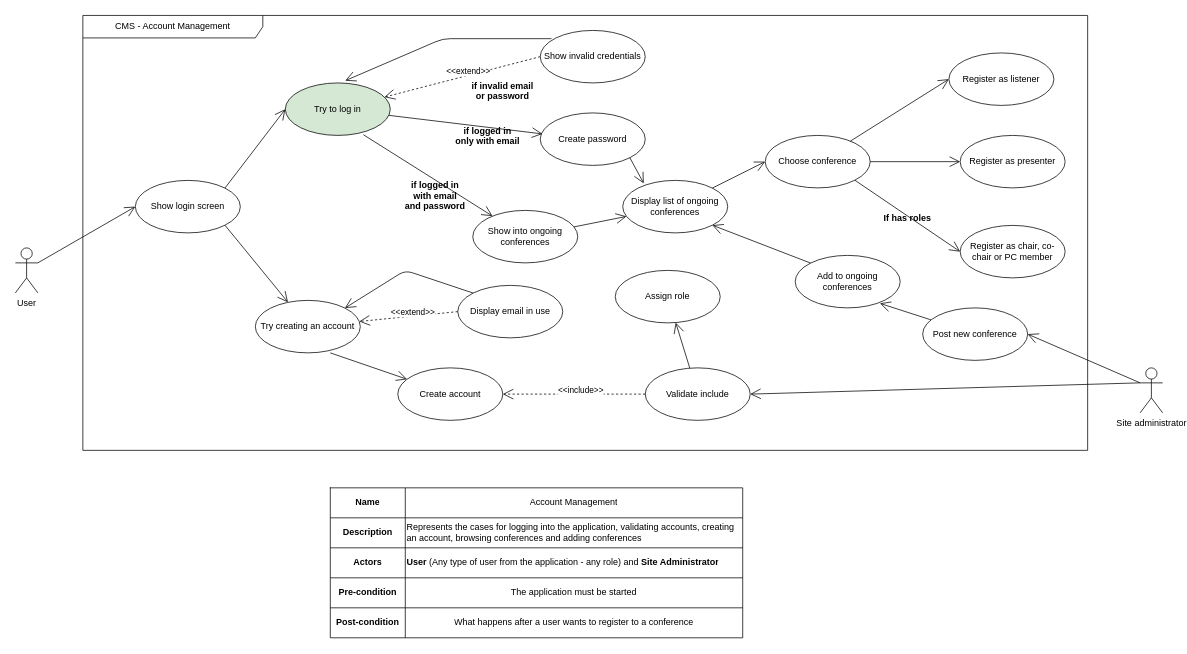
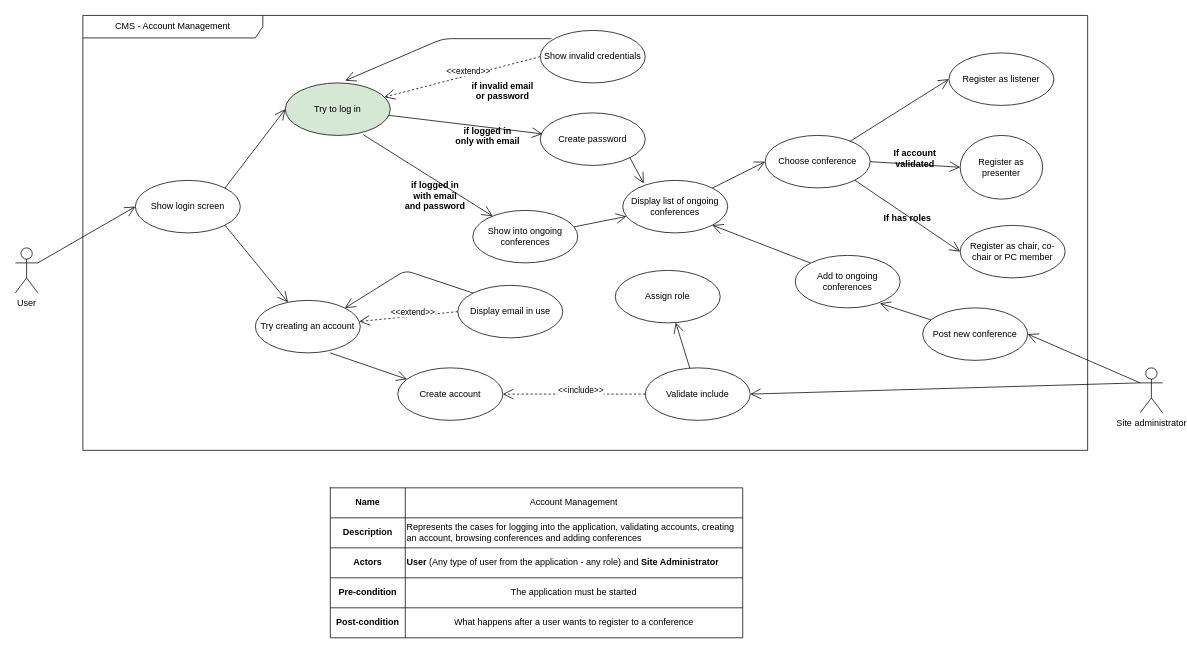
  <mxCell id="0" />
  <mxCell id="1" parent="0" />
  <mxCell id="2" value="CMS - Account Management" style="shape=umlFrame;whiteSpace=wrap;html=1;width=240;height=30;" parent="1" vertex="1"><mxGeometry x="110" y="20" width="1340" height="580" as="geometry" /></mxCell>
  <mxCell id="3" value="User" style="shape=umlActor;verticalLabelPosition=bottom;verticalAlign=top;html=1;" parent="1" vertex="1"><mxGeometry x="20" y="330" width="30" height="60" as="geometry" /></mxCell>
  <mxCell id="4" value="Show login screen" style="ellipse;whiteSpace=wrap;html=1;" parent="1" vertex="1"><mxGeometry x="180" y="240" width="140" height="70" as="geometry" /></mxCell>
  <mxCell id="5" value="Try to log in" style="ellipse;whiteSpace=wrap;html=1;fillColor=#d5e8d4;" parent="1" vertex="1"><mxGeometry x="380" y="110" width="140" height="70" as="geometry" /></mxCell>
  <mxCell id="6" value="Try creating an account" style="ellipse;whiteSpace=wrap;html=1;" parent="1" vertex="1"><mxGeometry x="340" y="400" width="140" height="70" as="geometry" /></mxCell>
  <mxCell id="7" value="Create password" style="ellipse;whiteSpace=wrap;html=1;" parent="1" vertex="1"><mxGeometry x="720" y="150" width="140" height="70" as="geometry" /></mxCell>
  <mxCell id="8" value="Show invalid credentials" style="ellipse;whiteSpace=wrap;html=1;" parent="1" vertex="1"><mxGeometry x="720" y="40" width="140" height="70" as="geometry" /></mxCell>
  <mxCell id="9" value="Choose conference" style="ellipse;whiteSpace=wrap;html=1;" parent="1" vertex="1"><mxGeometry x="1020" y="180" width="140" height="70" as="geometry" /></mxCell>
  <mxCell id="10" value="&amp;lt;&amp;lt;extend&amp;gt;&amp;gt;" style="endArrow=open;endSize=12;dashed=1;html=1;exitX=0;exitY=0.5;exitDx=0;exitDy=0;" parent="1" source="8" target="5" edge="1"><mxGeometry x="-0.091" y="-5" width="160" relative="1" as="geometry"><mxPoint x="620" y="140" as="sourcePoint" /><mxPoint x="780" y="140" as="targetPoint" /><Array as="points" /><mxPoint as="offset" /></mxGeometry></mxCell>
  <mxCell id="11" value="if invalid email&#10;or password" style="text;align=center;fontStyle=1;verticalAlign=middle;spacingLeft=3;spacingRight=3;strokeColor=none;rotatable=0;points=[[0,0.5],[1,0.5]];portConstraint=eastwest;" parent="1" vertex="1"><mxGeometry x="630" y="90" width="80" height="60" as="geometry" /></mxCell>
  <mxCell id="12" value="Show into ongoing conferences" style="ellipse;whiteSpace=wrap;html=1;" parent="1" vertex="1"><mxGeometry x="630" y="280" width="140" height="70" as="geometry" /></mxCell>
  <mxCell id="13" value="if logged in&#10;only with email" style="text;align=center;fontStyle=1;verticalAlign=middle;spacingLeft=3;spacingRight=3;strokeColor=none;rotatable=0;points=[[0,0.5],[1,0.5]];portConstraint=eastwest;" parent="1" vertex="1"><mxGeometry x="610" y="150" width="80" height="60" as="geometry" /></mxCell>
  <mxCell id="14" value="if logged in&#10;with email&#10;and password" style="text;align=center;fontStyle=1;verticalAlign=middle;spacingLeft=3;spacingRight=3;strokeColor=none;rotatable=0;points=[[0,0.5],[1,0.5]];portConstraint=eastwest;" parent="1" vertex="1"><mxGeometry x="540" y="230" width="80" height="60" as="geometry" /></mxCell>
  <mxCell id="15" value="Display list of ongoing conferences" style="ellipse;whiteSpace=wrap;html=1;" parent="1" vertex="1"><mxGeometry x="830" y="240" width="140" height="70" as="geometry" /></mxCell>
  <mxCell id="16" value="" style="endArrow=open;endFill=1;endSize=12;html=1;exitX=1;exitY=1;exitDx=0;exitDy=0;entryX=0.2;entryY=0.057;entryDx=0;entryDy=0;entryPerimeter=0;" parent="1" source="7" target="15" edge="1"><mxGeometry width="160" relative="1" as="geometry"><mxPoint x="470" y="350" as="sourcePoint" /><mxPoint x="630" y="350" as="targetPoint" /></mxGeometry></mxCell>
  <mxCell id="17" value="" style="endArrow=open;endFill=1;endSize=12;html=1;" parent="1" source="12" target="15" edge="1"><mxGeometry width="160" relative="1" as="geometry"><mxPoint x="824.497" y="220.749" as="sourcePoint" /><mxPoint x="855.666" y="254.221" as="targetPoint" /></mxGeometry></mxCell>
  <mxCell id="18" value="" style="endArrow=open;endFill=1;endSize=12;html=1;entryX=0;entryY=0.5;entryDx=0;entryDy=0;exitX=1;exitY=0;exitDx=0;exitDy=0;" parent="1" source="4" target="5" edge="1"><mxGeometry width="160" relative="1" as="geometry"><mxPoint x="210" y="150" as="sourcePoint" /><mxPoint x="370" y="150" as="targetPoint" /></mxGeometry></mxCell>
  <mxCell id="19" value="" style="endArrow=open;endFill=1;endSize=12;html=1;exitX=1;exitY=0.333;exitDx=0;exitDy=0;exitPerimeter=0;entryX=0;entryY=0.5;entryDx=0;entryDy=0;" parent="1" source="3" target="4" edge="1"><mxGeometry width="160" relative="1" as="geometry"><mxPoint x="160" y="250" as="sourcePoint" /><mxPoint x="320" y="250" as="targetPoint" /></mxGeometry></mxCell>
  <mxCell id="20" value="" style="endArrow=open;endFill=1;endSize=12;html=1;exitX=0.107;exitY=0.157;exitDx=0;exitDy=0;exitPerimeter=0;entryX=0.571;entryY=-0.043;entryDx=0;entryDy=0;entryPerimeter=0;" parent="1" source="8" target="5" edge="1"><mxGeometry width="160" relative="1" as="geometry"><mxPoint x="310" y="280" as="sourcePoint" /><mxPoint x="470" y="280" as="targetPoint" /><Array as="points"><mxPoint x="590" y="51" /></Array></mxGeometry></mxCell>
  <mxCell id="21" value="" style="endArrow=open;endFill=1;endSize=12;html=1;exitX=1;exitY=1;exitDx=0;exitDy=0;" parent="1" source="4" target="6" edge="1"><mxGeometry width="160" relative="1" as="geometry"><mxPoint x="710" y="590" as="sourcePoint" /><mxPoint x="870" y="590" as="targetPoint" /></mxGeometry></mxCell>
  <mxCell id="22" value="" style="endArrow=open;endFill=1;endSize=12;html=1;entryX=1;entryY=0;entryDx=0;entryDy=0;exitX=0;exitY=0;exitDx=0;exitDy=0;" parent="1" source="28" target="6" edge="1"><mxGeometry width="160" relative="1" as="geometry"><mxPoint x="500" y="349.5" as="sourcePoint" /><mxPoint x="660" y="349" as="targetPoint" /><Array as="points"><mxPoint x="540" y="360" /></Array></mxGeometry></mxCell>
  <mxCell id="23" value="" style="endArrow=open;endFill=1;endSize=12;html=1;entryX=0.021;entryY=0.4;entryDx=0;entryDy=0;entryPerimeter=0;" parent="1" source="5" target="7" edge="1"><mxGeometry width="160" relative="1" as="geometry"><mxPoint x="550" y="160" as="sourcePoint" /><mxPoint x="710" y="160" as="targetPoint" /></mxGeometry></mxCell>
  <mxCell id="24" value="" style="endArrow=open;endFill=1;endSize=12;html=1;exitX=0.743;exitY=0.986;exitDx=0;exitDy=0;exitPerimeter=0;" parent="1" source="5" target="12" edge="1"><mxGeometry width="160" relative="1" as="geometry"><mxPoint x="510" y="230" as="sourcePoint" /><mxPoint x="670" y="230" as="targetPoint" /></mxGeometry></mxCell>
  <mxCell id="25" value="" style="endArrow=open;endFill=1;endSize=12;html=1;exitX=0.714;exitY=1;exitDx=0;exitDy=0;exitPerimeter=0;" parent="1" source="6" target="27" edge="1"><mxGeometry width="160" relative="1" as="geometry"><mxPoint x="340" y="480" as="sourcePoint" /><mxPoint x="500" y="480" as="targetPoint" /></mxGeometry></mxCell>
  <mxCell id="26" value="Assign role" style="ellipse;whiteSpace=wrap;html=1;" parent="1" vertex="1"><mxGeometry x="820" y="360" width="140" height="70" as="geometry" /></mxCell>
  <mxCell id="27" value="Create account" style="ellipse;whiteSpace=wrap;html=1;" parent="1" vertex="1"><mxGeometry x="530" y="490" width="140" height="70" as="geometry" /></mxCell>
  <mxCell id="28" value="Display email in use" style="ellipse;whiteSpace=wrap;html=1;" parent="1" vertex="1"><mxGeometry x="610" y="380" width="140" height="70" as="geometry" /></mxCell>
  <mxCell id="29" value="Validate include" style="ellipse;whiteSpace=wrap;html=1;" parent="1" vertex="1"><mxGeometry x="860" y="490" width="140" height="70" as="geometry" /></mxCell>
  <mxCell id="30" value="&amp;lt;&amp;lt;include&amp;gt;&amp;gt;" style="endArrow=open;endSize=12;dashed=1;html=1;entryX=1;entryY=0.5;entryDx=0;entryDy=0;exitX=0;exitY=0.5;exitDx=0;exitDy=0;" parent="1" source="29" target="27" edge="1"><mxGeometry x="-0.091" y="-5" width="160" relative="1" as="geometry"><mxPoint x="764" y="535" as="sourcePoint" /><mxPoint x="590" y="466.01" as="targetPoint" /><Array as="points" /><mxPoint as="offset" /></mxGeometry></mxCell>
  <mxCell id="31" value="&amp;lt;&amp;lt;extend&amp;gt;&amp;gt;" style="endArrow=open;endSize=12;dashed=1;html=1;exitX=0;exitY=0.5;exitDx=0;exitDy=0;" parent="1" source="28" target="6" edge="1"><mxGeometry x="-0.091" y="-5" width="160" relative="1" as="geometry"><mxPoint x="550" y="388" as="sourcePoint" /><mxPoint x="772.02" y="383.01" as="targetPoint" /><Array as="points" /><mxPoint as="offset" /></mxGeometry></mxCell>
  <mxCell id="32" value="" style="endArrow=open;endFill=1;endSize=12;html=1;" parent="1" source="29" target="26" edge="1"><mxGeometry width="160" relative="1" as="geometry"><mxPoint x="840" y="430" as="sourcePoint" /><mxPoint x="925.31" y="504.611" as="targetPoint" /></mxGeometry></mxCell>
  <mxCell id="33" value="" style="endArrow=open;endFill=1;endSize=12;html=1;entryX=0;entryY=0.5;entryDx=0;entryDy=0;" parent="1" source="9" target="38" edge="1"><mxGeometry width="160" relative="1" as="geometry"><mxPoint x="1030" y="130" as="sourcePoint" /><mxPoint x="1190" y="130" as="targetPoint" /></mxGeometry></mxCell>
  <mxCell id="34" value="" style="endArrow=open;endFill=1;endSize=12;html=1;exitX=0;exitY=0.333;exitDx=0;exitDy=0;exitPerimeter=0;entryX=1;entryY=0.5;entryDx=0;entryDy=0;" parent="1" source="46" target="39" edge="1"><mxGeometry width="160" relative="1" as="geometry"><mxPoint x="830" y="670" as="sourcePoint" /><mxPoint x="990" y="670" as="targetPoint" /></mxGeometry></mxCell>
  <mxCell id="35" value="" style="endArrow=open;endFill=1;endSize=12;html=1;entryX=0;entryY=0.5;entryDx=0;entryDy=0;" parent="1" source="15" target="9" edge="1"><mxGeometry width="160" relative="1" as="geometry"><mxPoint x="870" y="119.5" as="sourcePoint" /><mxPoint x="1030" y="119.5" as="targetPoint" /></mxGeometry></mxCell>
  <mxCell id="36" value="Add to ongoing conferences" style="ellipse;whiteSpace=wrap;html=1;" parent="1" vertex="1"><mxGeometry x="1060" y="340" width="140" height="70" as="geometry" /></mxCell>
- <mxCell id="37" value="Register as presenter" style="ellipse;whiteSpace=wrap;html=1;" parent="1" vertex="1"><mxGeometry x="1280" y="180" width="140" height="70" as="geometry" /></mxCell>
+ <mxCell id="37" value="Register as presenter" style="ellipse;whiteSpace=wrap;html=1;" parent="1" vertex="1"><mxGeometry x="1280" y="180" width="110" height="85" as="geometry" /></mxCell>
  <mxCell id="38" value="Register as listener" style="ellipse;whiteSpace=wrap;html=1;" parent="1" vertex="1"><mxGeometry x="1265" y="70" width="140" height="70" as="geometry" /></mxCell>
  <mxCell id="39" value="Post new conference" style="ellipse;whiteSpace=wrap;html=1;" parent="1" vertex="1"><mxGeometry x="1230" y="410" width="140" height="70" as="geometry" /></mxCell>
  <mxCell id="40" value="Register as chair, co-chair or PC member" style="ellipse;whiteSpace=wrap;html=1;" parent="1" vertex="1"><mxGeometry x="1280" y="300" width="140" height="70" as="geometry" /></mxCell>
  <mxCell id="41" value="" style="endArrow=open;endFill=1;endSize=12;html=1;exitX=1;exitY=0.5;exitDx=0;exitDy=0;entryX=0;entryY=0.5;entryDx=0;entryDy=0;" parent="1" source="9" target="37" edge="1"><mxGeometry width="160" relative="1" as="geometry"><mxPoint x="1080" y="309" as="sourcePoint" /><mxPoint x="1240" y="309" as="targetPoint" /></mxGeometry></mxCell>
  <mxCell id="42" value="" style="endArrow=open;endFill=1;endSize=12;html=1;exitX=0;exitY=0.333;exitDx=0;exitDy=0;exitPerimeter=0;entryX=1;entryY=0.5;entryDx=0;entryDy=0;" parent="1" source="46" target="29" edge="1"><mxGeometry width="160" relative="1" as="geometry"><mxPoint x="1000" y="624.5" as="sourcePoint" /><mxPoint x="1160" y="624.5" as="targetPoint" /></mxGeometry></mxCell>
  <mxCell id="43" value="" style="endArrow=open;endFill=1;endSize=12;html=1;exitX=1;exitY=1;exitDx=0;exitDy=0;entryX=0;entryY=0.5;entryDx=0;entryDy=0;" parent="1" source="9" target="40" edge="1"><mxGeometry width="160" relative="1" as="geometry"><mxPoint x="1070" y="330" as="sourcePoint" /><mxPoint x="1230" y="330" as="targetPoint" /></mxGeometry></mxCell>
  <mxCell id="44" value="If has roles" style="text;align=center;fontStyle=1;verticalAlign=middle;spacingLeft=3;spacingRight=3;strokeColor=none;rotatable=0;points=[[0,0.5],[1,0.5]];portConstraint=eastwest;" parent="1" vertex="1"><mxGeometry x="1170" y="260" width="80" height="60" as="geometry" /></mxCell>
+ <mxCell id="45" value="If account&#10;validated" style="text;align=center;fontStyle=1;verticalAlign=middle;spacingLeft=3;spacingRight=3;strokeColor=none;rotatable=0;points=[[0,0.5],[1,0.5]];portConstraint=eastwest;" parent="1" vertex="1"><mxGeometry x="1180" y="180" width="80" height="60" as="geometry" /></mxCell>
  <mxCell id="46" value="Site administrator" style="shape=umlActor;verticalLabelPosition=bottom;verticalAlign=top;html=1;" parent="1" vertex="1"><mxGeometry x="1520" y="490" width="30" height="60" as="geometry" /></mxCell>
  <mxCell id="47" value="" style="endArrow=open;endFill=1;endSize=12;html=1;exitX=0;exitY=0;exitDx=0;exitDy=0;entryX=1;entryY=1;entryDx=0;entryDy=0;" parent="1" source="36" target="15" edge="1"><mxGeometry width="160" relative="1" as="geometry"><mxPoint x="900" y="600" as="sourcePoint" /><mxPoint x="1060" y="600" as="targetPoint" /></mxGeometry></mxCell>
  <mxCell id="48" value="" style="endArrow=open;endFill=1;endSize=12;html=1;entryX=0.807;entryY=0.914;entryDx=0;entryDy=0;entryPerimeter=0;" parent="1" source="39" target="36" edge="1"><mxGeometry width="160" relative="1" as="geometry"><mxPoint x="960" y="460" as="sourcePoint" /><mxPoint x="1120" y="460" as="targetPoint" /></mxGeometry></mxCell>
  <mxCell id="49" value="" style="shape=table;html=1;whiteSpace=wrap;startSize=0;container=1;collapsible=0;childLayout=tableLayout;" parent="1" vertex="1"><mxGeometry x="440" y="650" width="550" height="200" as="geometry" /></mxCell>
  <mxCell id="50" value="" style="shape=partialRectangle;html=1;whiteSpace=wrap;collapsible=0;dropTarget=0;pointerEvents=0;fillColor=none;top=0;left=0;bottom=0;right=0;points=[[0,0.5],[1,0.5]];portConstraint=eastwest;" parent="49" vertex="1"><mxGeometry width="550" height="40" as="geometry" /></mxCell>
  <mxCell id="51" value="&lt;b&gt;Name&lt;/b&gt;" style="shape=partialRectangle;html=1;whiteSpace=wrap;connectable=0;overflow=hidden;fillColor=none;top=0;left=0;bottom=0;right=0;" parent="50" vertex="1"><mxGeometry width="100" height="40" as="geometry" /></mxCell>
  <mxCell id="52" value="Account Management" style="shape=partialRectangle;html=1;whiteSpace=wrap;connectable=0;overflow=hidden;fillColor=none;top=0;left=0;bottom=0;right=0;" parent="50" vertex="1"><mxGeometry x="100" width="450" height="40" as="geometry" /></mxCell>
  <mxCell id="53" value="" style="shape=partialRectangle;html=1;whiteSpace=wrap;collapsible=0;dropTarget=0;pointerEvents=0;fillColor=none;top=0;left=0;bottom=0;right=0;points=[[0,0.5],[1,0.5]];portConstraint=eastwest;" parent="49" vertex="1"><mxGeometry y="40" width="550" height="40" as="geometry" /></mxCell>
  <mxCell id="54" value="&lt;b&gt;Description&lt;/b&gt;" style="shape=partialRectangle;html=1;whiteSpace=wrap;connectable=0;overflow=hidden;fillColor=none;top=0;left=0;bottom=0;right=0;" parent="53" vertex="1"><mxGeometry width="100" height="40" as="geometry" /></mxCell>
  <mxCell id="55" value="Represents the cases for logging into the application, validating accounts, creating an account, browsing conferences and adding conferences" style="shape=partialRectangle;html=1;whiteSpace=wrap;connectable=0;overflow=hidden;fillColor=none;top=0;left=0;bottom=0;right=0;align=left;" parent="53" vertex="1"><mxGeometry x="100" width="450" height="40" as="geometry" /></mxCell>
  <mxCell id="56" value="" style="shape=partialRectangle;html=1;whiteSpace=wrap;collapsible=0;dropTarget=0;pointerEvents=0;fillColor=none;top=0;left=0;bottom=0;right=0;points=[[0,0.5],[1,0.5]];portConstraint=eastwest;" parent="49" vertex="1"><mxGeometry y="80" width="550" height="40" as="geometry" /></mxCell>
  <mxCell id="57" value="&lt;b&gt;Actors&lt;/b&gt;" style="shape=partialRectangle;html=1;whiteSpace=wrap;connectable=0;overflow=hidden;fillColor=none;top=0;left=0;bottom=0;right=0;" parent="56" vertex="1"><mxGeometry width="100" height="40" as="geometry" /></mxCell>
  <mxCell id="58" value="&lt;b&gt;User&lt;/b&gt; (Any type of user from the application - any role) and &lt;b&gt;Site Administrator&lt;/b&gt;" style="shape=partialRectangle;html=1;whiteSpace=wrap;connectable=0;overflow=hidden;fillColor=none;top=0;left=0;bottom=0;right=0;align=left;" parent="56" vertex="1"><mxGeometry x="100" width="450" height="40" as="geometry" /></mxCell>
  <mxCell id="59" value="" style="shape=partialRectangle;html=1;whiteSpace=wrap;collapsible=0;dropTarget=0;pointerEvents=0;fillColor=none;top=0;left=0;bottom=0;right=0;points=[[0,0.5],[1,0.5]];portConstraint=eastwest;" parent="49" vertex="1"><mxGeometry y="120" width="550" height="40" as="geometry" /></mxCell>
  <mxCell id="60" value="&lt;b&gt;Pre-condition&lt;/b&gt;" style="shape=partialRectangle;html=1;whiteSpace=wrap;connectable=0;overflow=hidden;fillColor=none;top=0;left=0;bottom=0;right=0;" parent="59" vertex="1"><mxGeometry width="100" height="40" as="geometry" /></mxCell>
  <mxCell id="61" value="The application must be started" style="shape=partialRectangle;html=1;whiteSpace=wrap;connectable=0;overflow=hidden;fillColor=none;top=0;left=0;bottom=0;right=0;" parent="59" vertex="1"><mxGeometry x="100" width="450" height="40" as="geometry" /></mxCell>
  <mxCell id="62" value="" style="shape=partialRectangle;html=1;whiteSpace=wrap;collapsible=0;dropTarget=0;pointerEvents=0;fillColor=none;top=0;left=0;bottom=0;right=0;points=[[0,0.5],[1,0.5]];portConstraint=eastwest;" parent="49" vertex="1"><mxGeometry y="160" width="550" height="40" as="geometry" /></mxCell>
  <mxCell id="63" value="&lt;b&gt;Post-condition&lt;/b&gt;" style="shape=partialRectangle;html=1;whiteSpace=wrap;connectable=0;overflow=hidden;fillColor=none;top=0;left=0;bottom=0;right=0;" parent="62" vertex="1"><mxGeometry width="100" height="40" as="geometry" /></mxCell>
  <mxCell id="64" value="What happens after a user wants to register to a conference" style="shape=partialRectangle;html=1;whiteSpace=wrap;connectable=0;overflow=hidden;fillColor=none;top=0;left=0;bottom=0;right=0;" parent="62" vertex="1"><mxGeometry x="100" width="450" height="40" as="geometry" /></mxCell>
